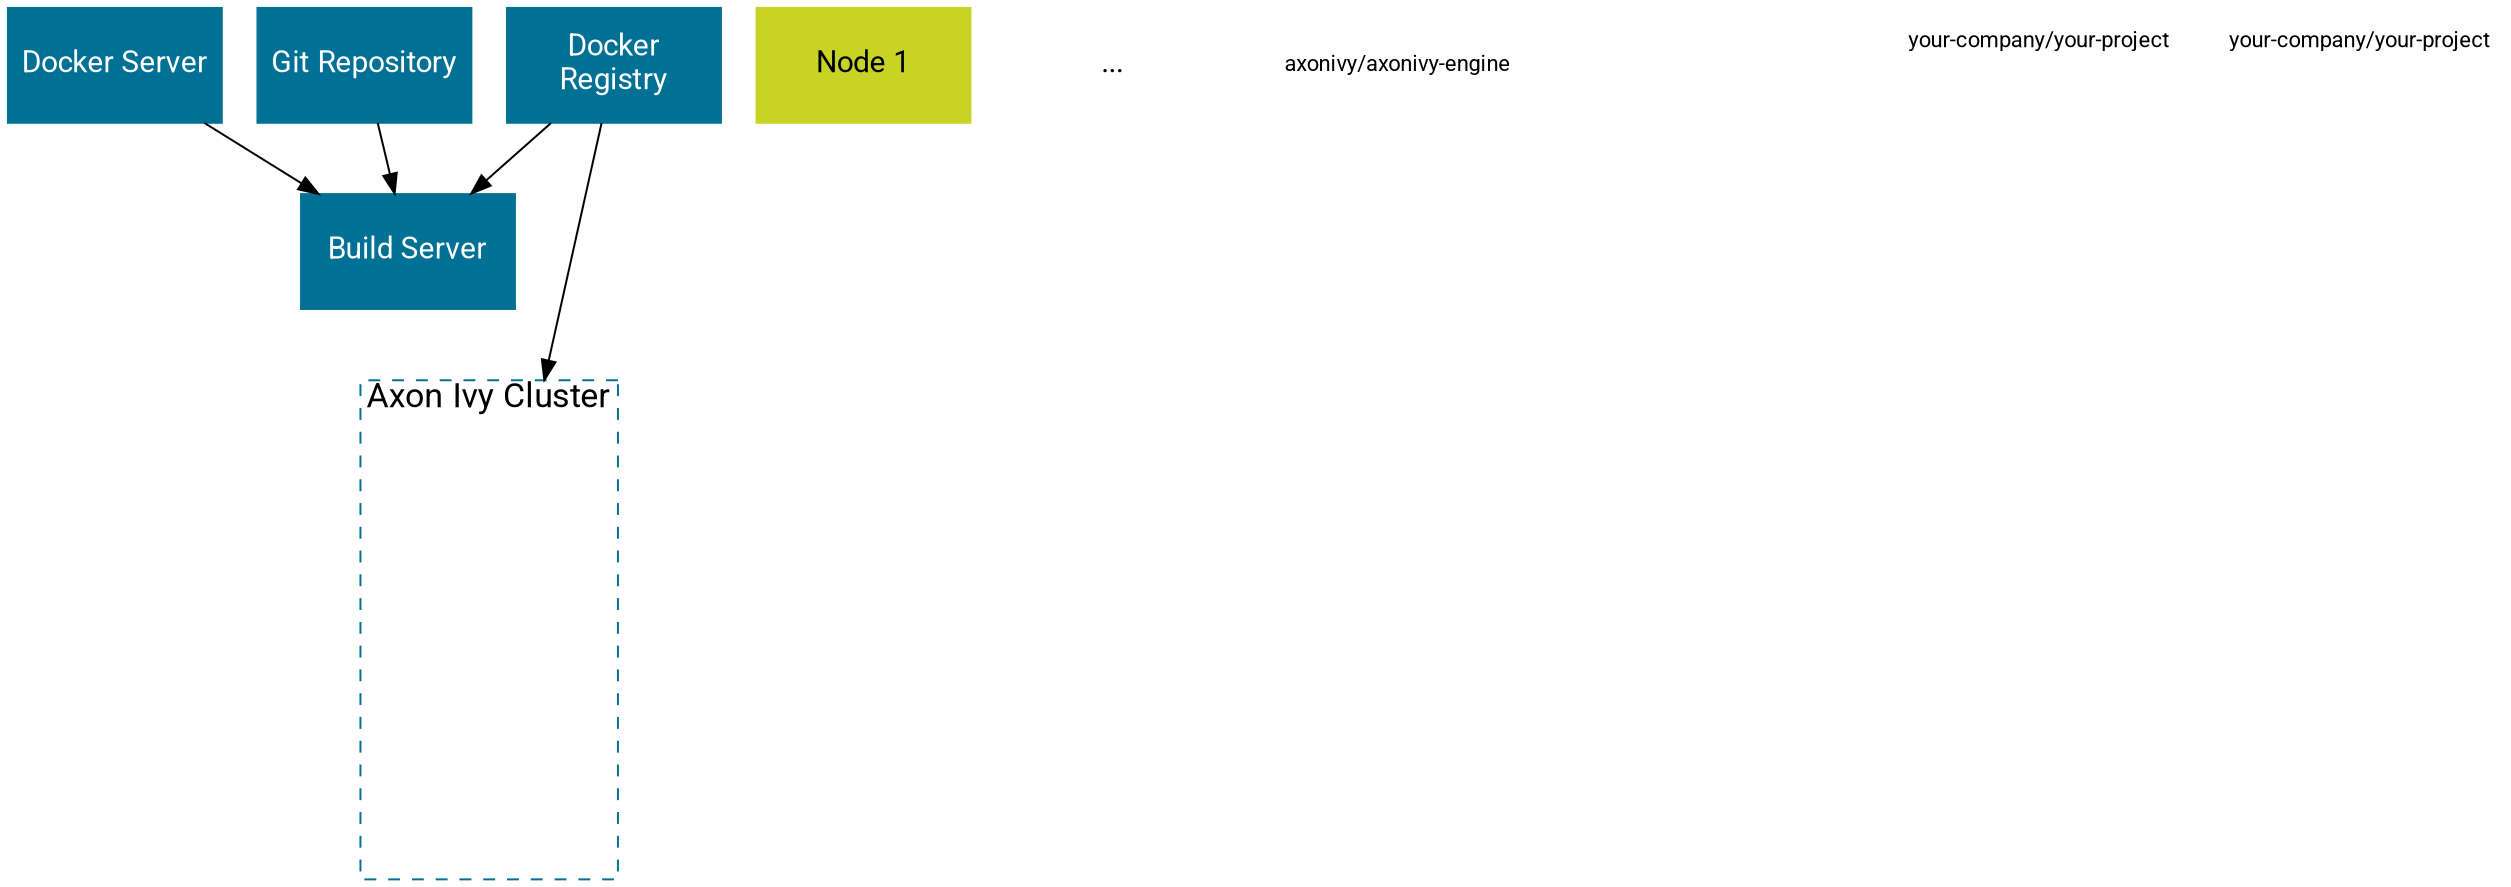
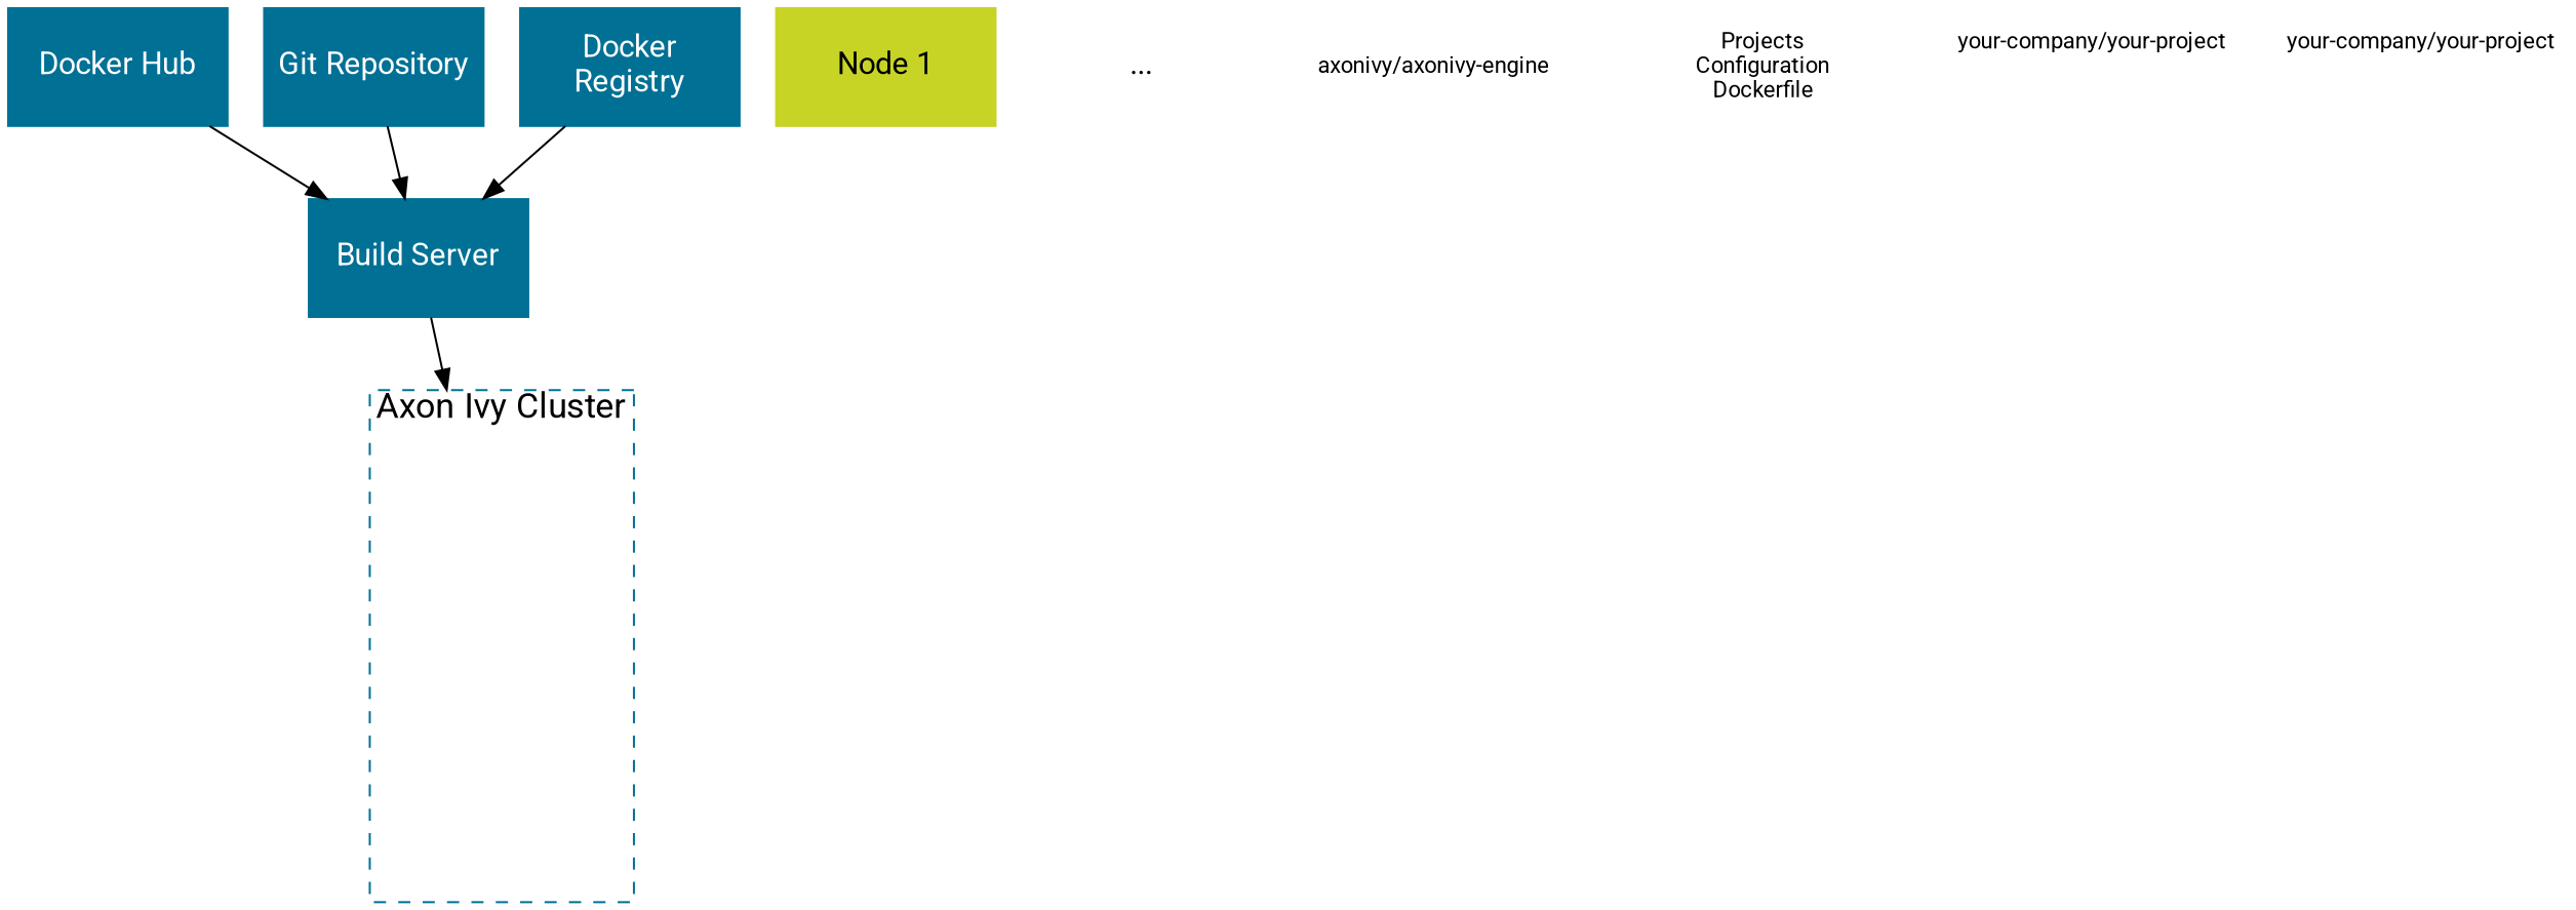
  digraph {
    node [color="#007095" fixedsize=true fontcolor=black fontname="Roboto,Helvetica Neue,Arial,sans-serif" fontsize=15 margin=0 shape=box style=filled]
-   n1 [fontcolor=white height=0.8 label="Docker Server" width=1.5]
+   n1 [fontcolor=white height=0.8 label="Docker Hub" width=1.5]
    n2 [fontcolor=white height=0.8 label="Build Server" width=1.5]
    n3 [fontcolor=white height=0.8 label="Git Repository" width=1.5]
    n4 [fontcolor=white height=0.8 label="Docker\nRegistry" width=1.5]
    n5 [fontsize=17 height=3.5 label="Axon Ivy Cluster" labelloc=t style=dashed width=1.8]
    n6 [color="#C7D426" height=0.8 label="Node 1" width=1.5]
    n7 [fillcolor=none height=0.8 label="..." shape=none width=1.5]
    n8 [fillcolor=none fontsize=11 height=0.8 label="axonivy/axonivy-engine" shape=none width=2]
+   n9 [fillcolor=none fontsize=11 height=0.8 label="Projects\nConfiguration\nDockerfile" shape=none width=2]
    n10 [fillcolor=none fontsize=11 height=0.8 label="your-company/your-project\n \n " shape=none width=2]
    n11 [fillcolor=none fontsize=11 height=0.8 label="your-company/your-project\n \n " shape=none width=2]
    n1 -> n2
    n3 -> n2
    n4 -> n2
-   n4 -> n5
+   n2 -> n5
  }
